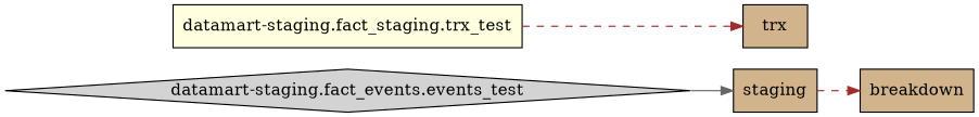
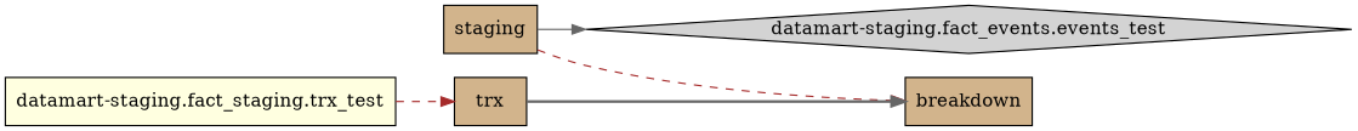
  digraph {
    rankdir=LR
    node [fillcolor=tan shape=box style=filled]
    edge [color=gray40 style=dashed]
    "datamart-staging.fact_events.events_test" [fillcolor=lightgrey shape=diamond]
    n2 [label=staging]
    breakdown
    n4 [fillcolor=lightyellow label="datamart-staging.fact_staging.trx_test"]
    trx
-   "datamart-staging.fact_events.events_test" -> n2 [style=solid]
+   n2 -> "datamart-staging.fact_events.events_test" [style=solid]
    n2 -> breakdown [color=brown]
    n4 -> trx [color=brown]
+   trx -> breakdown [style=bold]
  }
